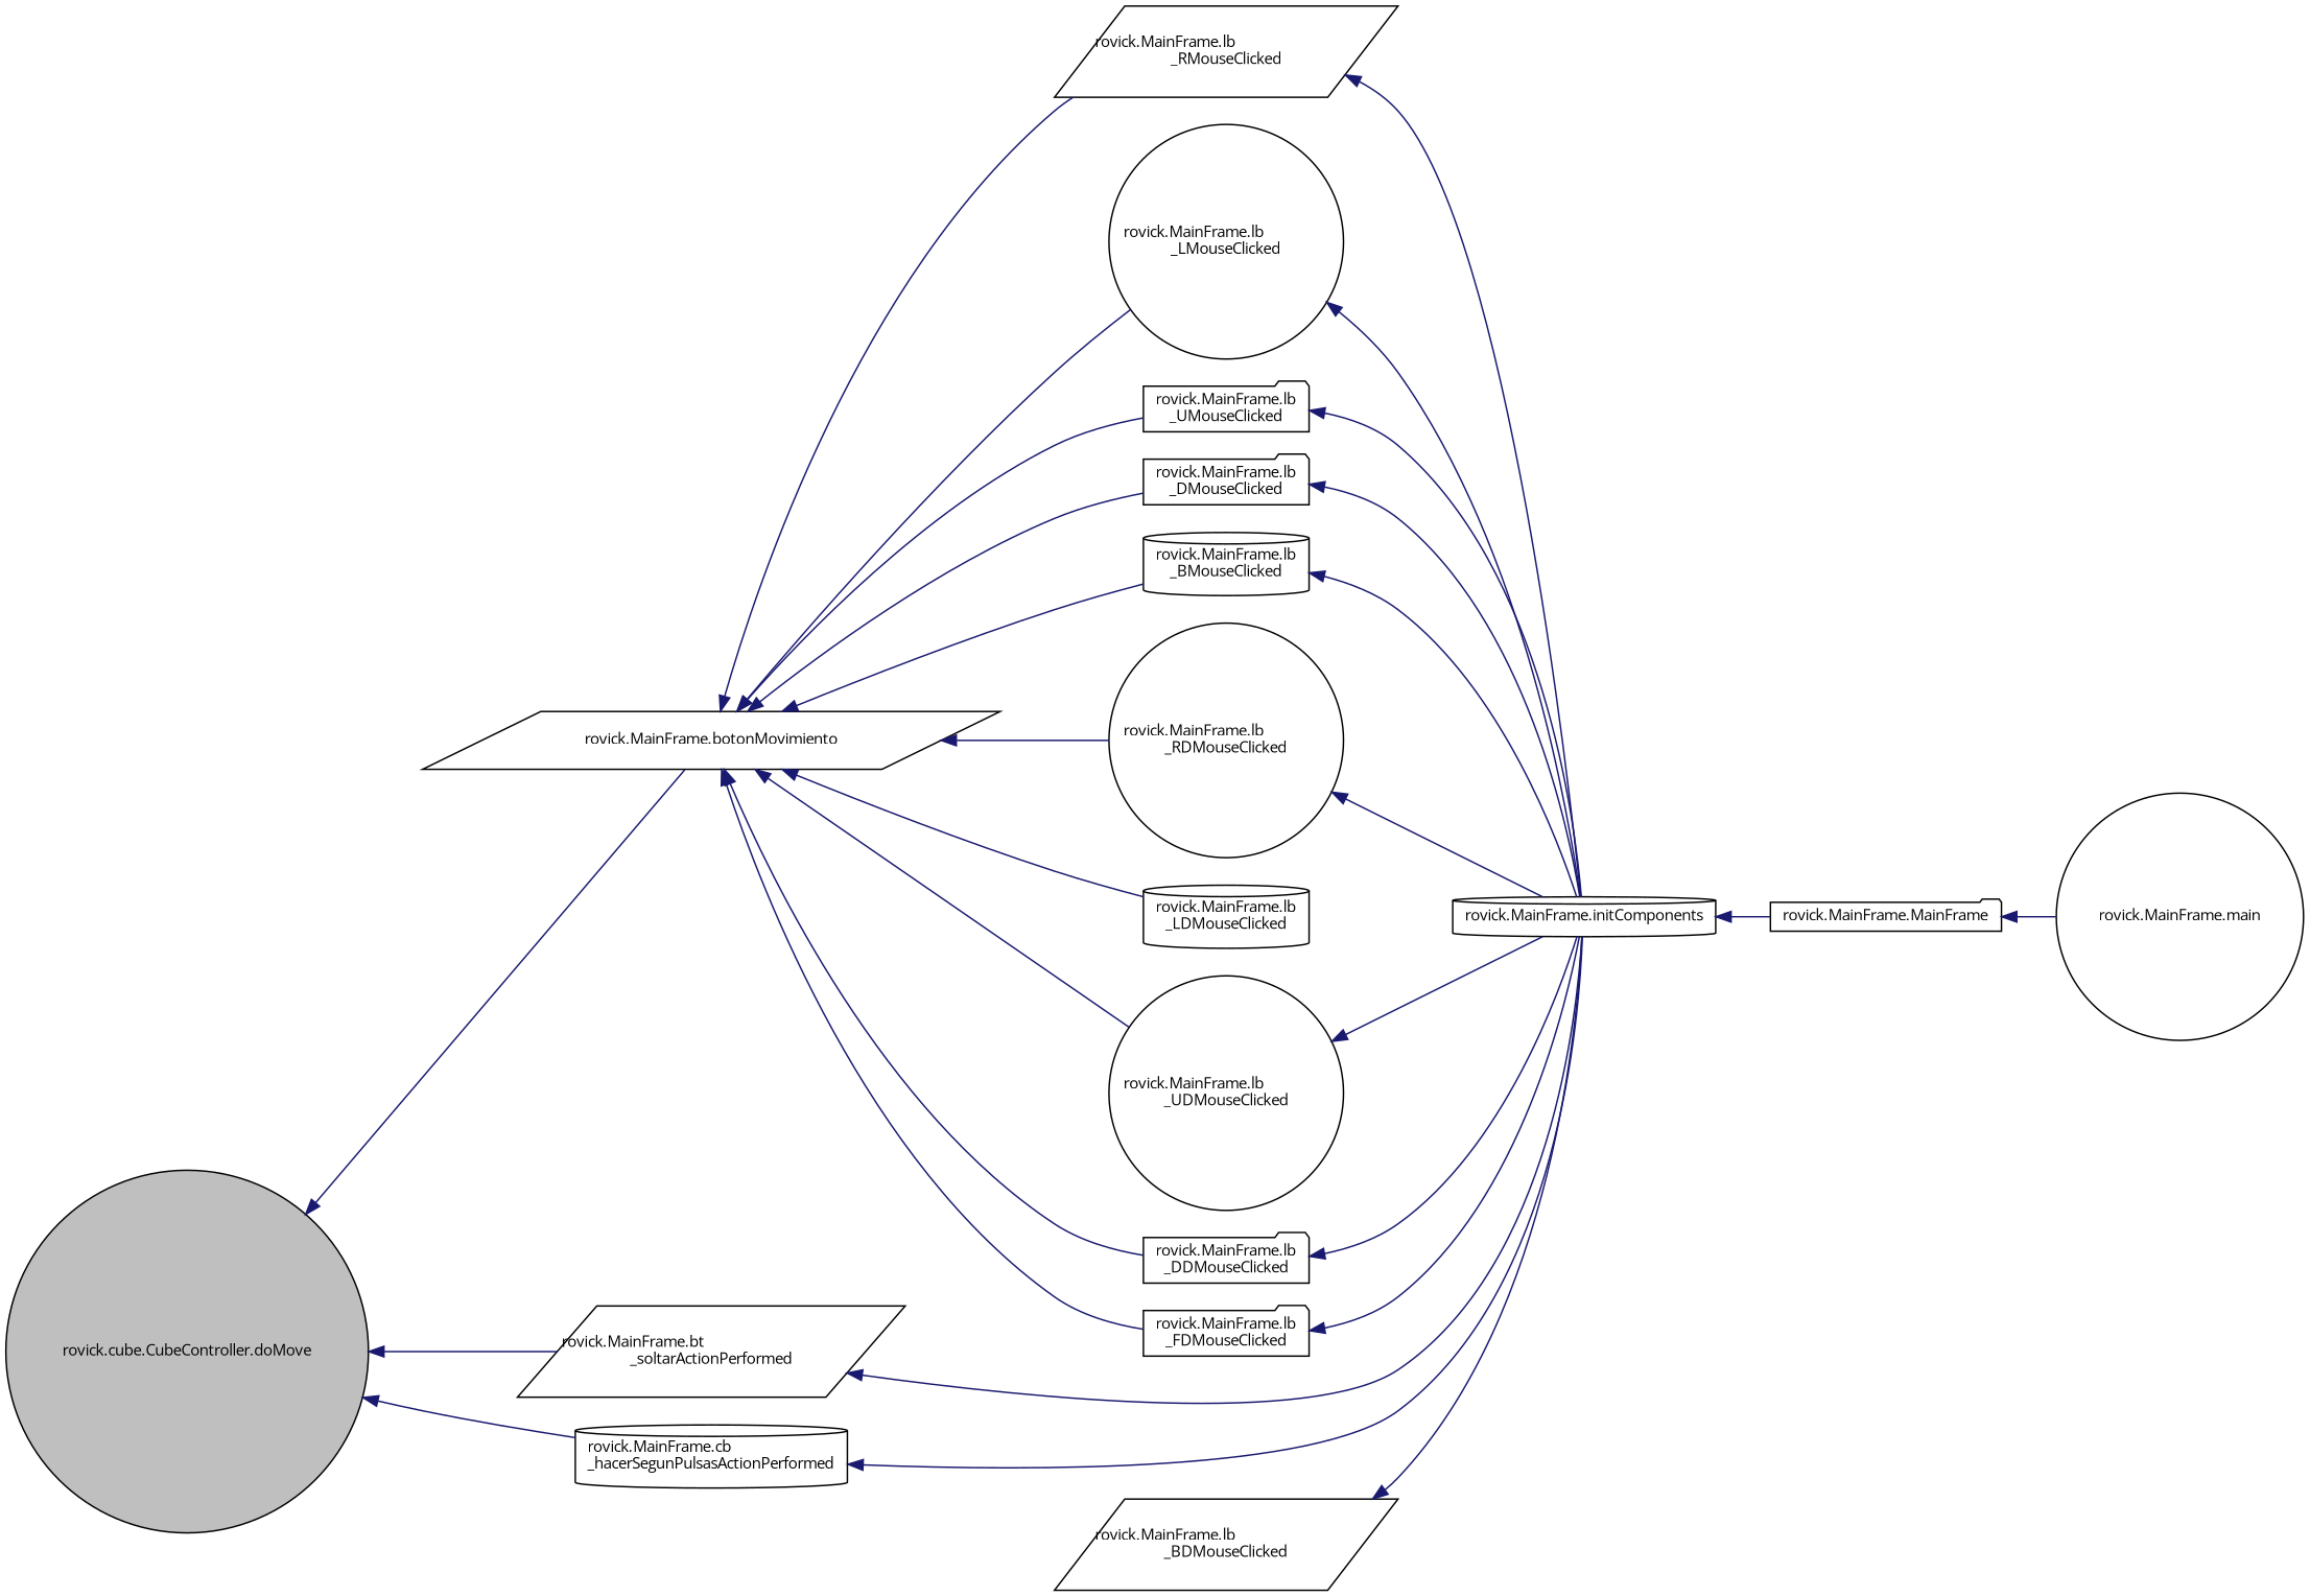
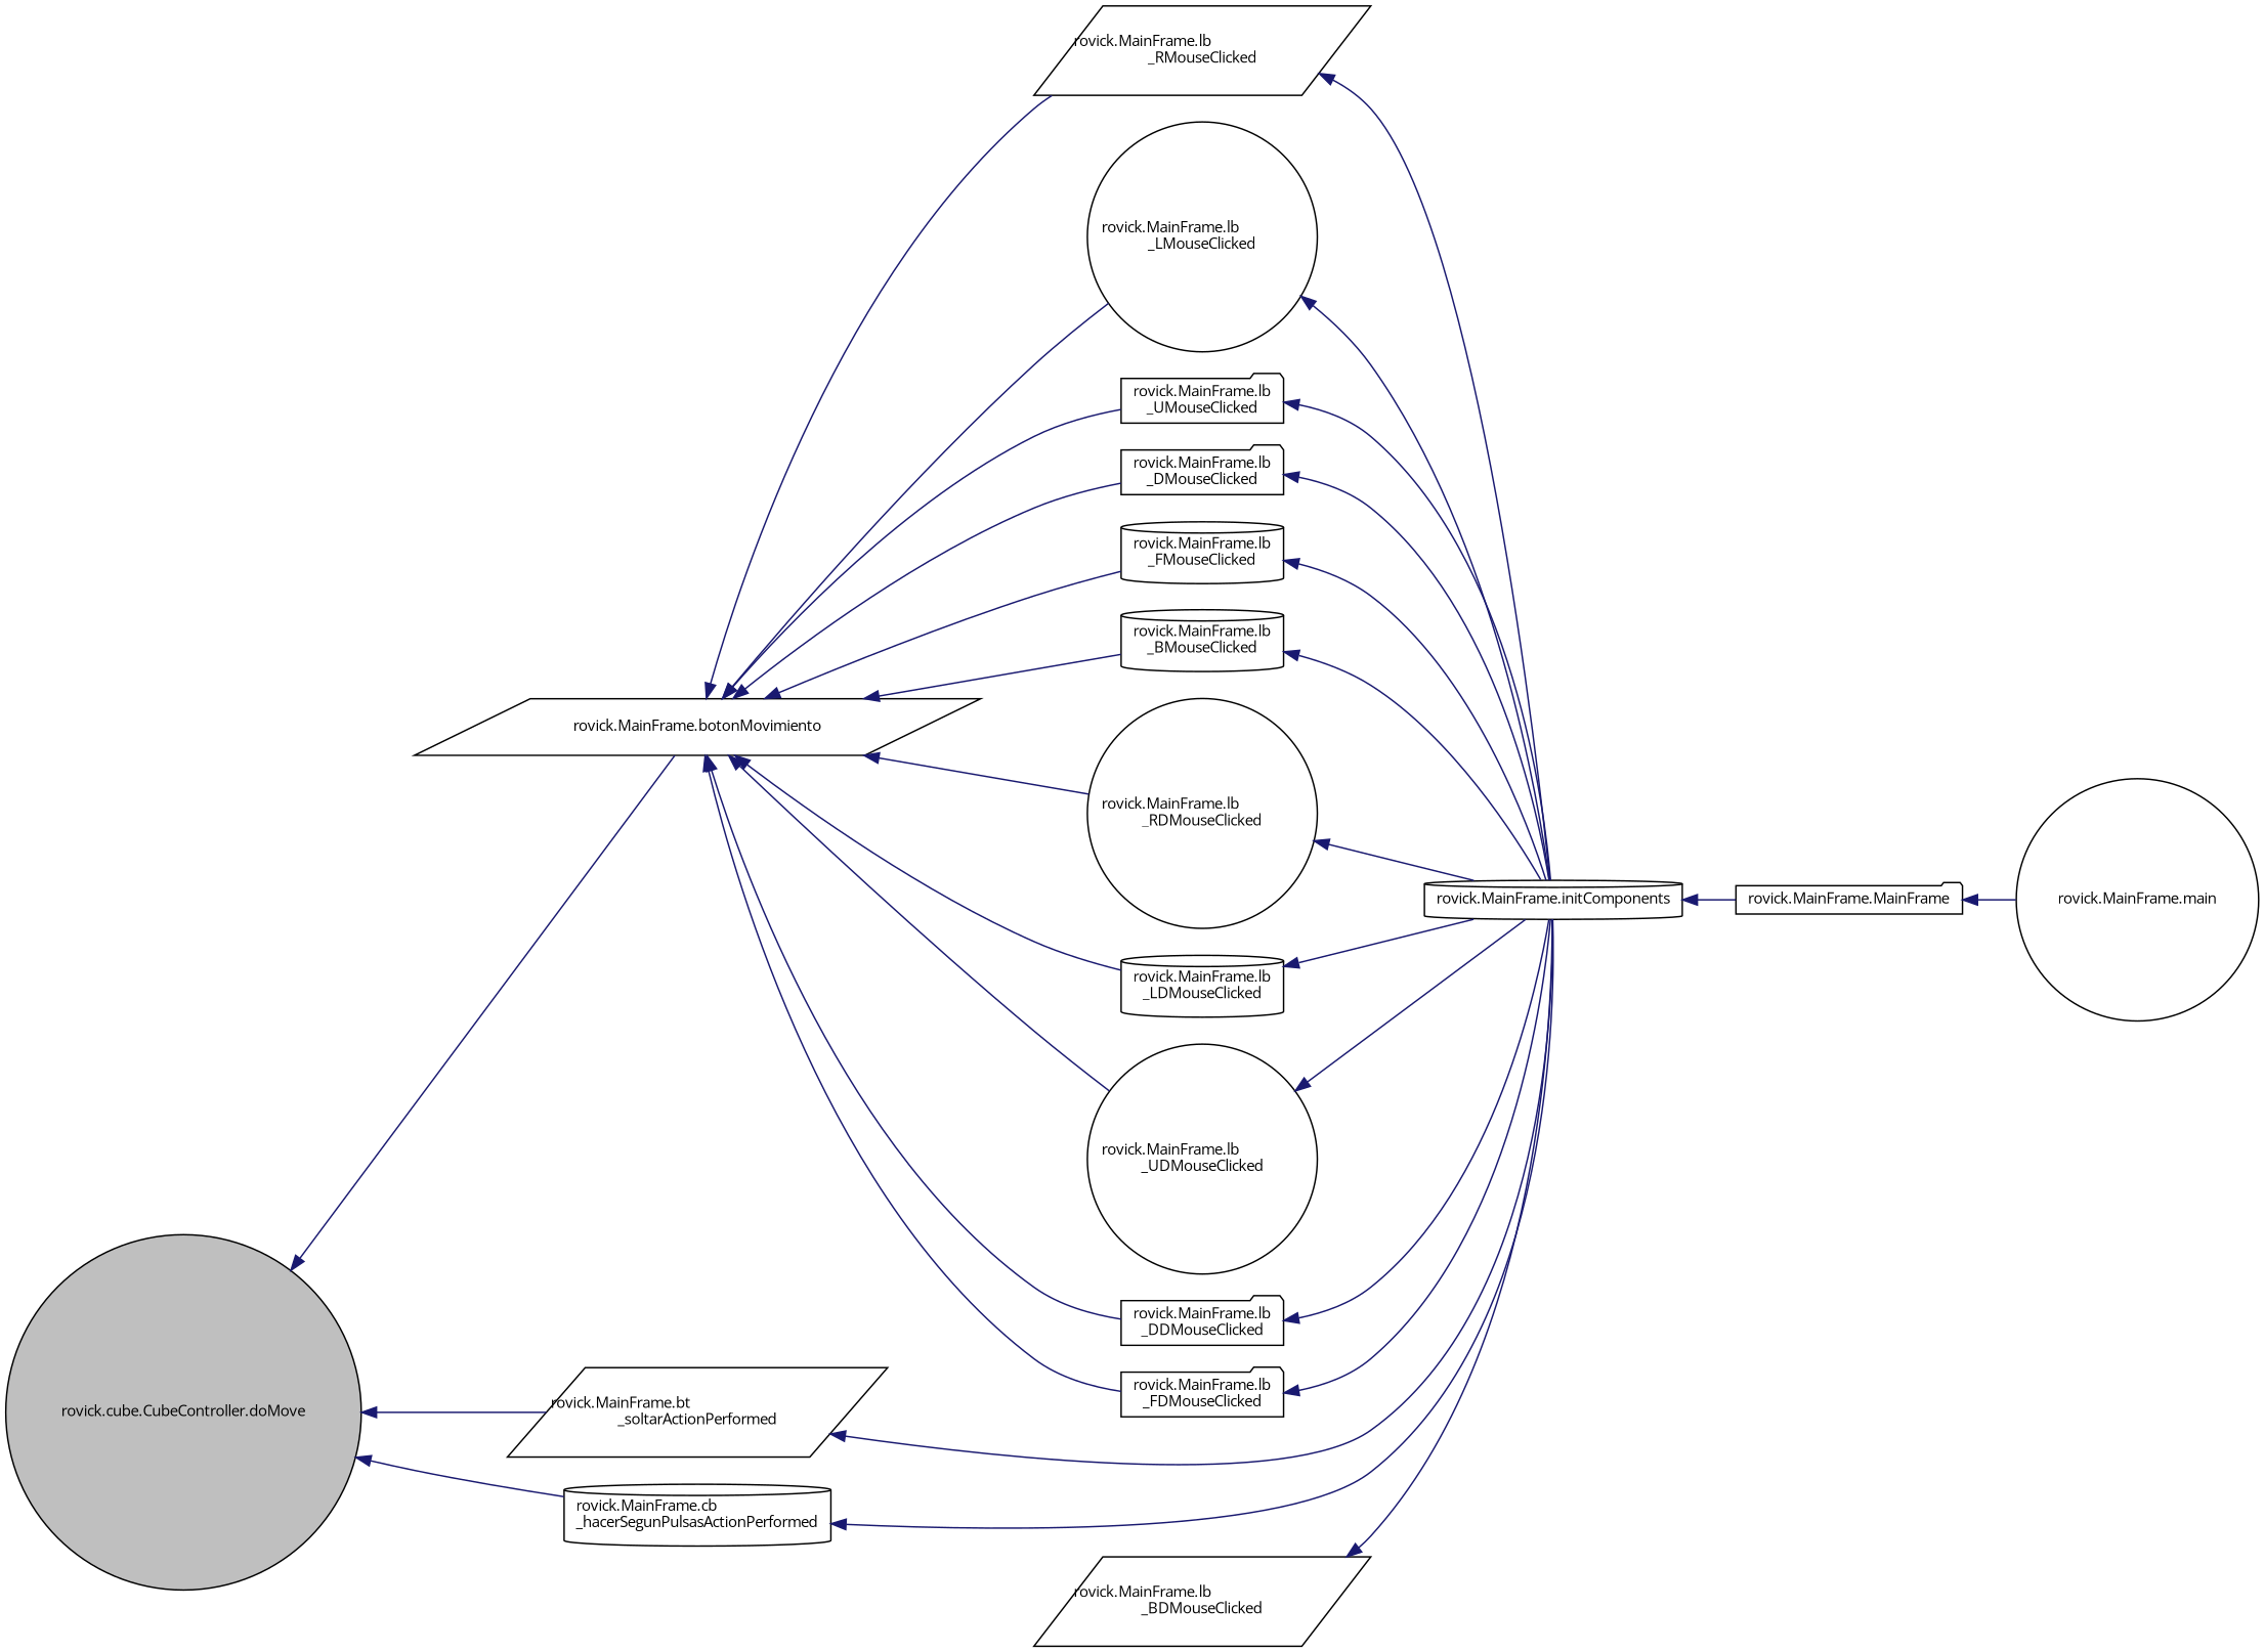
  digraph {
    fontname="Open Sans"
    rankdir=LR
    node [color=black fillcolor=white fontname="Open Sans" fontsize=10 shape=circle style=filled]
    edge [color=midnightblue dir=back fontname="Open Sans" fontsize=10 labelfontname=Helvetica labelfontsize=10 style=solid]
    n1 [fillcolor=grey75 fontcolor=black height=0.2 label="rovick.cube.CubeController.doMove" width=0.4]
    n2 [height=0.2 label="rovick.MainFrame.botonMovimiento" shape=parallelogram width=0.4]
    n3 [height=0.2 label="rovick.MainFrame.bt\l_soltarActionPerformed" shape=parallelogram width=0.4]
    n4 [height=0.2 label="rovick.MainFrame.cb\l_hacerSegunPulsasActionPerformed" shape=cylinder width=0.4]
    n5 [height=0.2 label="rovick.MainFrame.lb\l_RMouseClicked" shape=parallelogram width=0.4]
    n6 [height=0.2 label="rovick.MainFrame.lb\l_LMouseClicked" width=0.4]
    n7 [height=0.2 label="rovick.MainFrame.lb\l_UMouseClicked" shape=folder width=0.4]
    n8 [height=0.2 label="rovick.MainFrame.lb\l_DMouseClicked" shape=folder width=0.4]
+   n9 [height=0.2 label="rovick.MainFrame.lb\l_FMouseClicked" shape=cylinder width=0.4]
    n10 [height=0.2 label="rovick.MainFrame.lb\l_BMouseClicked" shape=cylinder width=0.4]
    n11 [height=0.2 label="rovick.MainFrame.lb\l_RDMouseClicked" width=0.4]
    n12 [height=0.2 label="rovick.MainFrame.lb\l_LDMouseClicked" shape=cylinder width=0.4]
    n13 [height=0.2 label="rovick.MainFrame.lb\l_UDMouseClicked" width=0.4]
    n14 [height=0.2 label="rovick.MainFrame.lb\l_DDMouseClicked" shape=folder width=0.4]
    n15 [height=0.2 label="rovick.MainFrame.lb\l_FDMouseClicked" shape=folder width=0.4]
    n16 [height=0.2 label="rovick.MainFrame.initComponents" shape=cylinder width=0.4]
    n17 [height=0.2 label="rovick.MainFrame.lb\l_BDMouseClicked" shape=parallelogram width=0.4]
    n18 [height=0.2 label="rovick.MainFrame.MainFrame" shape=folder width=0.4]
    n19 [height=0.2 label="rovick.MainFrame.main" width=0.4]
    n1 -> n2
    n1 -> n3
    n1 -> n4
    n2 -> n5
    n2 -> n6
    n2 -> n7
    n2 -> n8
+   n2 -> n9
    n2 -> n10
    n2 -> n11
    n2 -> n12
    n2 -> n13
    n2 -> n14
    n2 -> n15
    n3 -> n16
    n4 -> n16
    n5 -> n16
    n6 -> n16
    n7 -> n16
    n8 -> n16
+   n9 -> n16
    n10 -> n16
    n11 -> n16
+   n12 -> n16
    n13 -> n16
    n14 -> n16
    n15 -> n16
    n16 -> n18
    n17 -> n16
    n18 -> n19
  }
